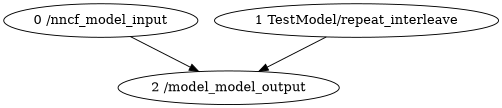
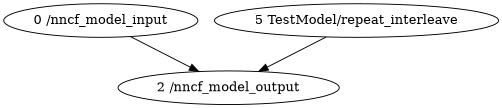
  strict digraph {
    "0 /nncf_model_input" [type=nncf_model_input]
-   "2 /nncf_model_output" [type=nncf_model_output label="2 /model_model_output"]
-   "1 TestModel/repeat_interleave" [scope=TestModel type=repeat_interleave]
+   "2 /nncf_model_output" [type=nncf_model_output]
+   "1 TestModel/repeat_interleave" [scope=TestModel type=repeat_interleave label="5 TestModel/repeat_interleave"]
    "0 /nncf_model_input" -> "2 /nncf_model_output"
    "1 TestModel/repeat_interleave" -> "2 /nncf_model_output"
  }
